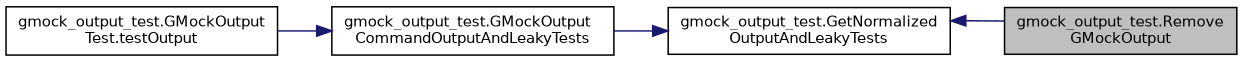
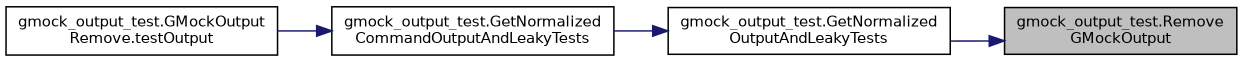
  digraph {
    rankdir=RL
    node [color=black fontname=Helvetica fontsize=10 shape=record]
    edge [color=midnightblue dir=back fontname=Helvetica fontsize=10 labelfontname=Helvetica labelfontsize=10 style=solid]
    n1 [fillcolor=grey75 fontcolor=black height=0.2 label="gmock_output_test.Remove\lGMockOutput" style=filled width=0.4]
    n2 [height=0.2 label="gmock_output_test.GetNormalized\lOutputAndLeakyTests" width=0.4]
-   n3 [height=0.2 label="gmock_output_test.GMockOutput\lCommandOutputAndLeakyTests" width=0.4]
-   n4 [height=0.2 label="gmock_output_test.GMockOutput\lTest.testOutput" width=0.4]
-   n2 -> n1
+   n3 [height=0.2 label="gmock_output_test.GetNormalized\lCommandOutputAndLeakyTests" width=0.4]
+   n4 [height=0.2 label="gmock_output_test.GMockOutput\lRemove.testOutput" width=0.4]
+   n1 -> n2
    n2 -> n3
    n3 -> n4
  }
